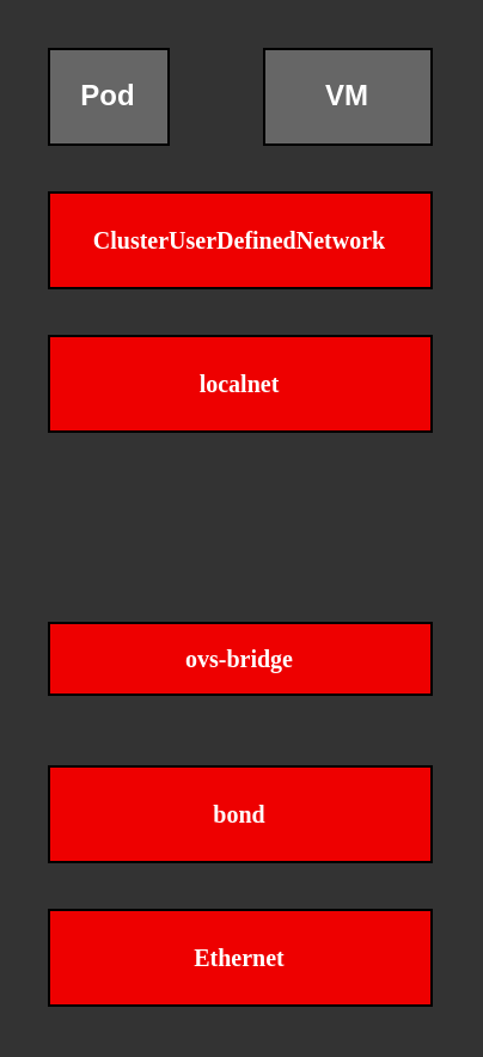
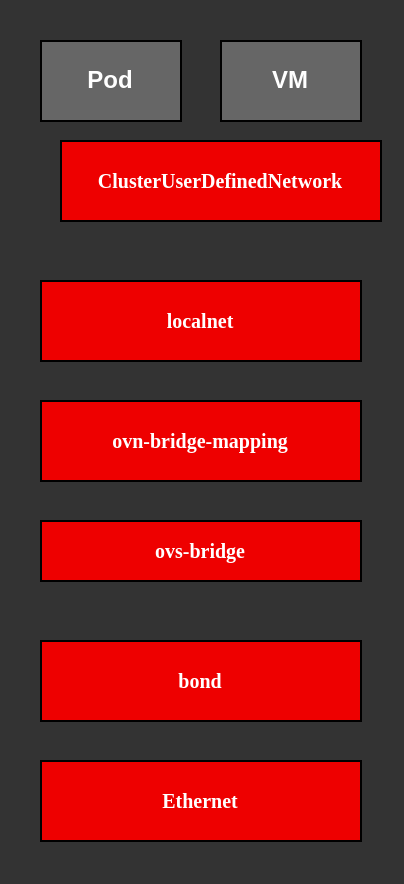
  <mxCell id="0" />
  <mxCell id="1" parent="0" />
  <mxCell id="2" value="Ethernet" style="rounded=0;whiteSpace=wrap;html=1;fillColor=#EE0000;fontFamily=Red Hat Text;fontStyle=1;fontColor=#FFFFFF;fontSize=10;" vertex="1" parent="1"><mxGeometry x="20" y="380" width="160" height="40" as="geometry" /></mxCell>
  <mxCell id="3" value="bond" style="rounded=0;whiteSpace=wrap;html=1;fillColor=#EE0000;fontFamily=Red Hat Text;fontStyle=1;fontColor=#FFFFFF;fontSize=10;" vertex="1" parent="1"><mxGeometry x="20" y="320" width="160" height="40" as="geometry" /></mxCell>
  <mxCell id="4" value="ovs-bridge" style="rounded=0;whiteSpace=wrap;html=1;fillColor=#EE0000;fontFamily=Red Hat Text;fontStyle=1;fontColor=#FFFFFF;fontSize=10;" vertex="1" parent="1"><mxGeometry x="20" y="260" width="160" height="30" as="geometry" /></mxCell>
+ <mxCell id="5" value="ovn-bridge-mapping" style="rounded=0;whiteSpace=wrap;html=1;fillColor=#EE0000;fontFamily=Red Hat Text;fontStyle=1;fontColor=#FFFFFF;fontSize=10;" vertex="1" parent="1"><mxGeometry x="20" y="200" width="160" height="40" as="geometry" /></mxCell>
  <mxCell id="6" value="localnet" style="rounded=0;whiteSpace=wrap;html=1;fillColor=#EE0000;fontFamily=Red Hat Text;fontStyle=1;fontColor=#FFFFFF;fontSize=10;" vertex="1" parent="1"><mxGeometry x="20" y="140" width="160" height="40" as="geometry" /></mxCell>
- <mxCell id="7" value="ClusterUserDefinedNetwork" style="rounded=0;whiteSpace=wrap;html=1;fillColor=#EE0000;fontFamily=Red Hat Text;fontStyle=1;fontColor=#FFFFFF;fontSize=10;" vertex="1" parent="1"><mxGeometry x="20" y="80" width="160" height="40" as="geometry" /></mxCell>
- <mxCell id="8" value="Pod" style="rounded=0;whiteSpace=wrap;html=1;fillColor=#666666;fontColor=#FFFFFF;fontStyle=1" vertex="1" parent="1"><mxGeometry x="20" y="20" width="50" height="40" as="geometry" /></mxCell>
+ <mxCell id="7" value="ClusterUserDefinedNetwork" style="rounded=0;whiteSpace=wrap;html=1;fillColor=#EE0000;fontFamily=Red Hat Text;fontStyle=1;fontColor=#FFFFFF;fontSize=10;" vertex="1" parent="1"><mxGeometry x="30" y="70" width="160" height="40" as="geometry" /></mxCell>
+ <mxCell id="8" value="Pod" style="rounded=0;whiteSpace=wrap;html=1;fillColor=#666666;fontColor=#FFFFFF;fontStyle=1" vertex="1" parent="1"><mxGeometry x="20" y="20" width="70" height="40" as="geometry" /></mxCell>
  <mxCell id="9" value="VM" style="rounded=0;whiteSpace=wrap;html=1;fillColor=#666666;fontColor=#FFFFFF;fontStyle=1" vertex="1" parent="1"><mxGeometry x="110" y="20" width="70" height="40" as="geometry" /></mxCell>
